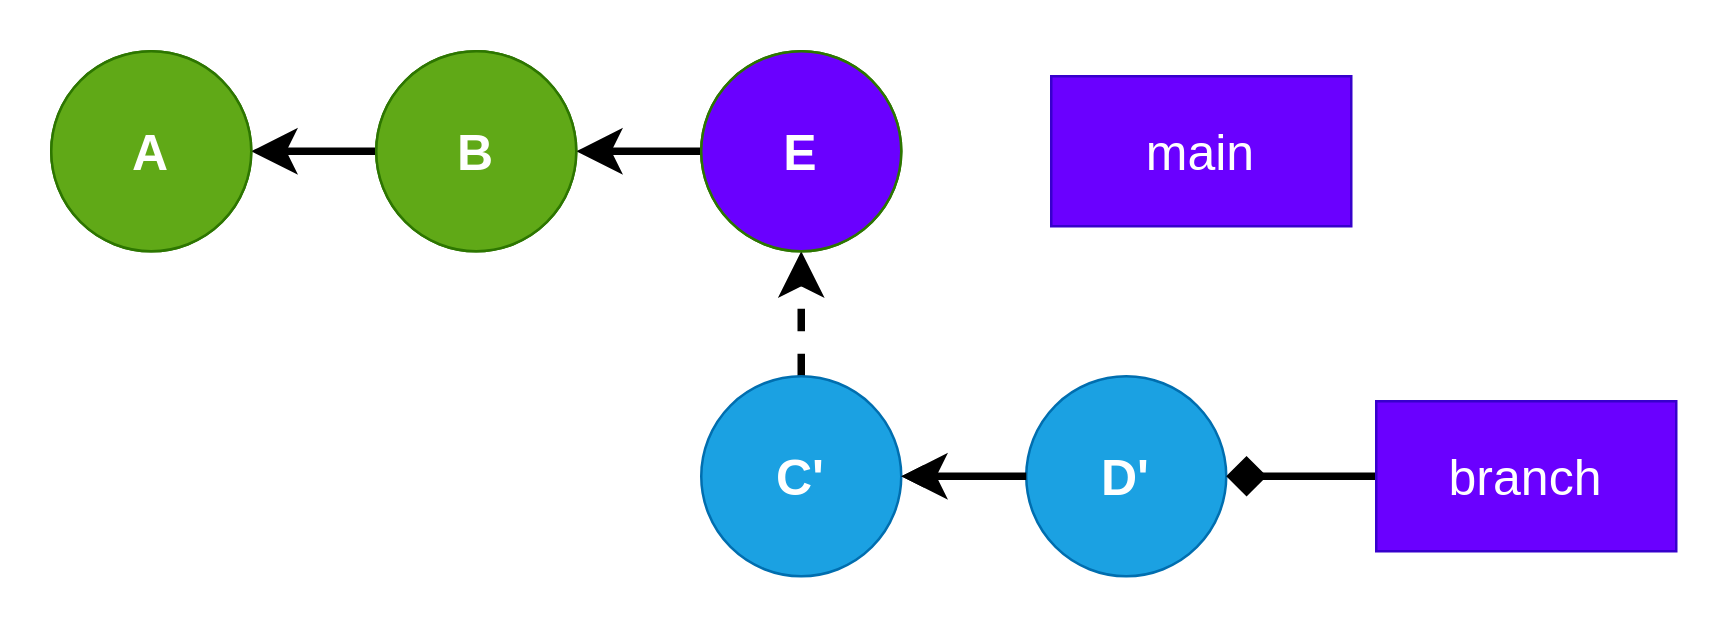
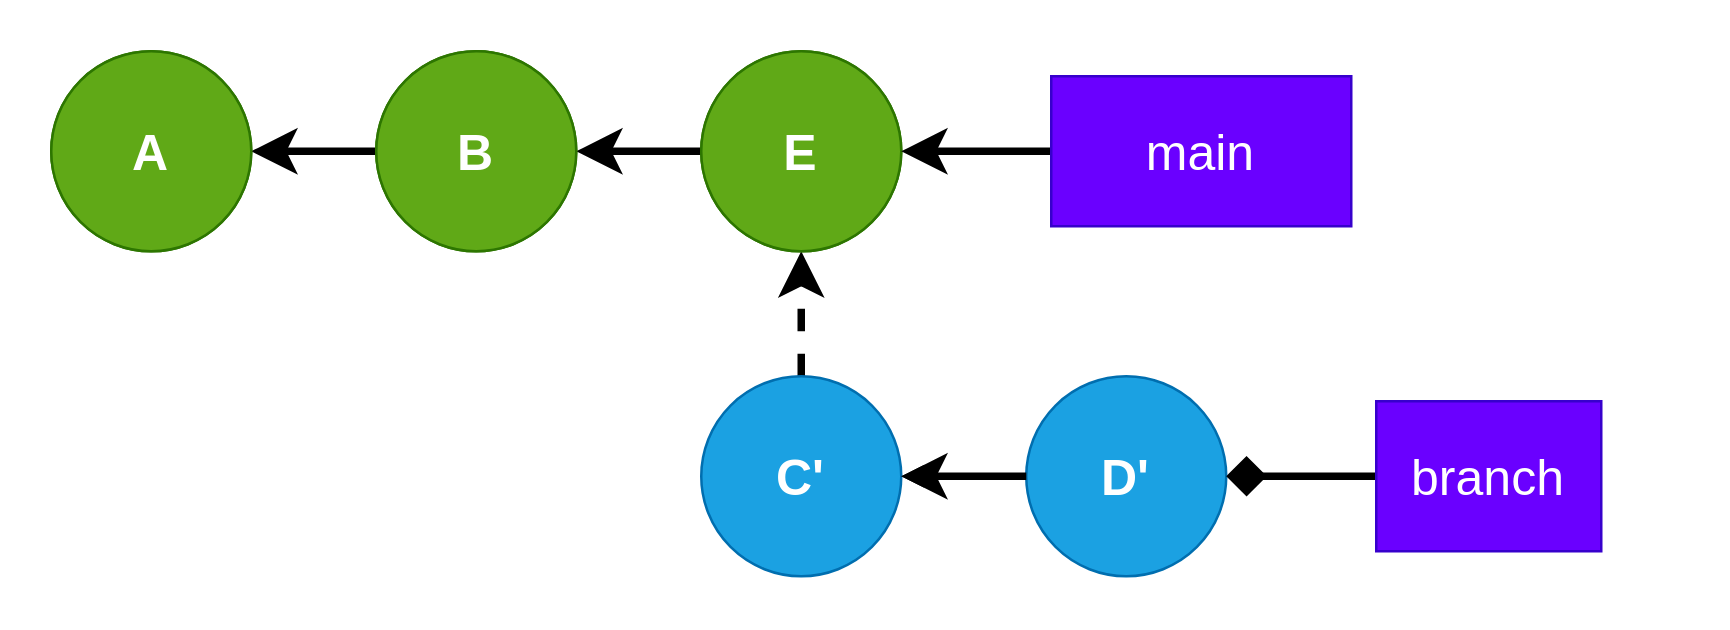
  <mxCell id="0" />
  <mxCell id="1" parent="0" />
  <mxCell id="2" value="A" style="ellipse;whiteSpace=wrap;html=1;aspect=fixed;fillColor=#60a917;strokeColor=#2D7600;fontColor=#ffffff;" parent="1" vertex="1"><mxGeometry x="20" y="20" width="80" height="80" as="geometry" /></mxCell>
  <mxCell id="3" style="edgeStyle=none;html=1;strokeWidth=3;endSize=9;" parent="1" source="4" target="2" edge="1"><mxGeometry relative="1" as="geometry" /></mxCell>
  <mxCell id="4" value="B" style="ellipse;whiteSpace=wrap;html=1;aspect=fixed;fillColor=#60a917;strokeColor=#2D7600;fontColor=#ffffff;" parent="1" vertex="1"><mxGeometry x="150" y="20" width="80" height="80" as="geometry" /></mxCell>
  <mxCell id="5" style="edgeStyle=none;html=1;entryX=1;entryY=0.5;entryDx=0;entryDy=0;strokeWidth=3;endSize=9;" parent="1" source="6" target="4" edge="1"><mxGeometry relative="1" as="geometry" /></mxCell>
  <mxCell id="6" value="C" style="ellipse;whiteSpace=wrap;html=1;aspect=fixed;fillColor=#60a917;strokeColor=#2D7600;fontColor=#ffffff;" parent="1" vertex="1"><mxGeometry x="280" y="20" width="80" height="80" as="geometry" /></mxCell>
  <mxCell id="7" style="edgeStyle=none;html=1;entryX=0.5;entryY=1;entryDx=0;entryDy=0;exitX=0.5;exitY=0;exitDx=0;exitDy=0;strokeWidth=3;endSize=9;dashed=1;" parent="1" source="8" target="14" edge="1"><mxGeometry relative="1" as="geometry"><Array as="points" /></mxGeometry></mxCell>
  <mxCell id="8" value="C'" style="ellipse;whiteSpace=wrap;html=1;aspect=fixed;fillColor=#1ba1e2;strokeColor=#006EAF;fontColor=#ffffff;fontStyle=1;fontSize=20;" parent="1" vertex="1"><mxGeometry x="280" y="150" width="80" height="80" as="geometry" /></mxCell>
  <mxCell id="9" style="edgeStyle=none;html=1;entryX=1;entryY=0.5;entryDx=0;entryDy=0;" parent="1" source="10" target="8" edge="1"><mxGeometry relative="1" as="geometry" /></mxCell>
  <mxCell id="10" value="D'" style="ellipse;whiteSpace=wrap;html=1;aspect=fixed;fillColor=#1ba1e2;strokeColor=#006EAF;fontColor=#ffffff;fontStyle=1;fontSize=20;" parent="1" vertex="1"><mxGeometry x="410" y="150" width="80" height="80" as="geometry" /></mxCell>
  <mxCell id="11" style="edgeStyle=none;html=1;entryX=1;entryY=0.5;entryDx=0;entryDy=0;strokeWidth=3;endSize=9;" parent="1" edge="1"><mxGeometry relative="1" as="geometry"><mxPoint x="410" y="190" as="sourcePoint" /><mxPoint x="360" y="190" as="targetPoint" /></mxGeometry></mxCell>
  <mxCell id="12" value="A" style="ellipse;whiteSpace=wrap;html=1;aspect=fixed;fillColor=#60a917;strokeColor=#2D7600;fontColor=#ffffff;fontStyle=1;fontSize=20;" parent="1" vertex="1"><mxGeometry x="20" y="20" width="80" height="80" as="geometry" /></mxCell>
  <mxCell id="13" value="B" style="ellipse;whiteSpace=wrap;html=1;aspect=fixed;fillColor=#60a917;strokeColor=#2D7600;fontColor=#ffffff;fontStyle=1;fontSize=20;" parent="1" vertex="1"><mxGeometry x="150" y="20" width="80" height="80" as="geometry" /></mxCell>
- <mxCell id="14" value="E" style="ellipse;whiteSpace=wrap;html=1;aspect=fixed;fillColor=#6a00ff;strokeColor=#2D7600;fontColor=#ffffff;fontStyle=1;fontSize=20;" parent="1" vertex="1"><mxGeometry x="280" y="20" width="80" height="80" as="geometry" /></mxCell>
+ <mxCell id="14" value="E" style="ellipse;whiteSpace=wrap;html=1;aspect=fixed;fillColor=#60a917;strokeColor=#2D7600;fontColor=#ffffff;fontStyle=1;fontSize=20;" parent="1" vertex="1"><mxGeometry x="280" y="20" width="80" height="80" as="geometry" /></mxCell>
+ <mxCell id="15" style="edgeStyle=none;html=1;entryX=1;entryY=0.5;entryDx=0;entryDy=0;fontSize=20;strokeWidth=3;endSize=9;" parent="1" source="16" target="14" edge="1"><mxGeometry relative="1" as="geometry" /></mxCell>
  <mxCell id="16" value="main" style="rounded=0;whiteSpace=wrap;html=1;fontSize=20;fillColor=#6a00ff;fontColor=#ffffff;strokeColor=#3700CC;fontStyle=0" parent="1" vertex="1"><mxGeometry x="420" y="30" width="120" height="60" as="geometry" /></mxCell>
  <mxCell id="17" style="edgeStyle=none;html=1;entryX=1;entryY=0.5;entryDx=0;entryDy=0;fontSize=20;endSize=9;strokeWidth=3;endArrow=diamond;" parent="1" source="18" target="10" edge="1"><mxGeometry relative="1" as="geometry" /></mxCell>
- <mxCell id="18" value="branch" style="rounded=0;whiteSpace=wrap;html=1;fontSize=20;fillColor=#6a00ff;fontColor=#ffffff;strokeColor=#3700CC;" parent="1" vertex="1"><mxGeometry x="550" y="160" width="120" height="60" as="geometry" /></mxCell>
+ <mxCell id="18" value="branch" style="rounded=0;whiteSpace=wrap;html=1;fontSize=20;fillColor=#6a00ff;fontColor=#ffffff;strokeColor=#3700CC;" parent="1" vertex="1"><mxGeometry x="550" y="160" width="90" height="60" as="geometry" /></mxCell>
